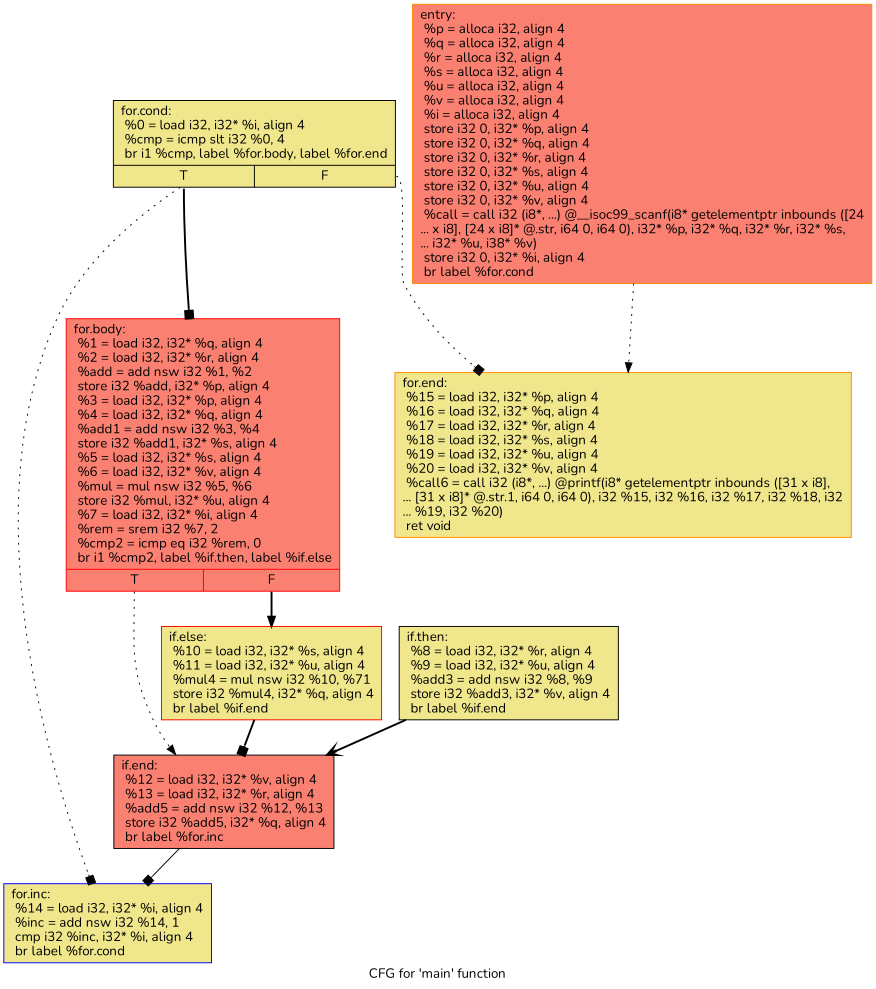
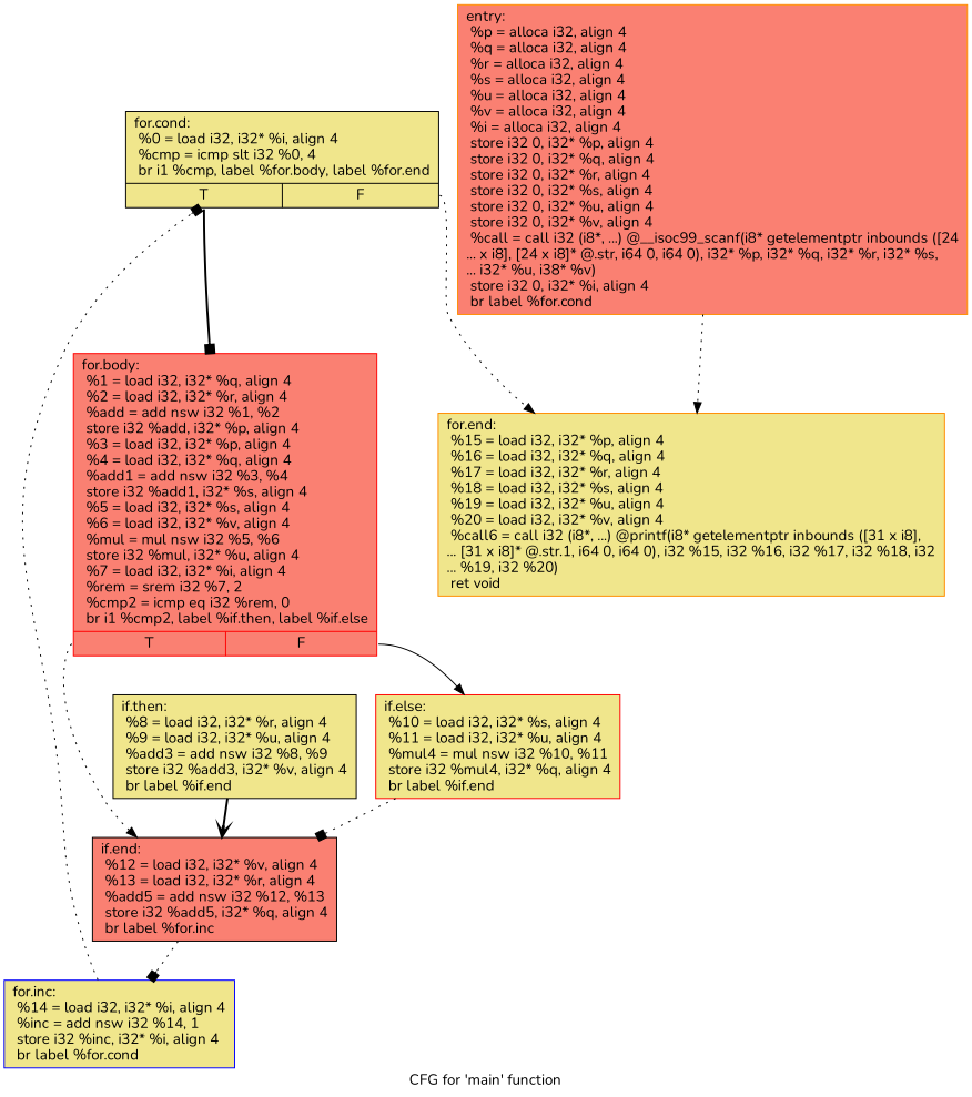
  digraph {
    fontname=Nunito
    label="CFG for 'main' function"
    node [color=black fillcolor=khaki fontname=Nunito shape=record style=filled]
    edge [arrowhead=normal fontname=Nunito style=dotted]
    n1 [color=darkorange fillcolor=salmon label="{entry:\l  %p = alloca i32, align 4\l  %q = alloca i32, align 4\l  %r = alloca i32, align 4\l  %s = alloca i32, align 4\l  %u = alloca i32, align 4\l  %v = alloca i32, align 4\l  %i = alloca i32, align 4\l  store i32 0, i32* %p, align 4\l  store i32 0, i32* %q, align 4\l  store i32 0, i32* %r, align 4\l  store i32 0, i32* %s, align 4\l  store i32 0, i32* %u, align 4\l  store i32 0, i32* %v, align 4\l  %call = call i32 (i8*, ...) @__isoc99_scanf(i8* getelementptr inbounds ([24\l... x i8], [24 x i8]* @.str, i64 0, i64 0), i32* %p, i32* %q, i32* %r, i32* %s,\l... i32* %u, i38* %v)\l  store i32 0, i32* %i, align 4\l  br label %for.cond\l}"]
    n2 [color=darkorange label="{for.end:                                          \l  %15 = load i32, i32* %p, align 4\l  %16 = load i32, i32* %q, align 4\l  %17 = load i32, i32* %r, align 4\l  %18 = load i32, i32* %s, align 4\l  %19 = load i32, i32* %u, align 4\l  %20 = load i32, i32* %v, align 4\l  %call6 = call i32 (i8*, ...) @printf(i8* getelementptr inbounds ([31 x i8],\l... [31 x i8]* @.str.1, i64 0, i64 0), i32 %15, i32 %16, i32 %17, i32 %18, i32\l... %19, i32 %20)\l  ret void\l}"]
    n3 [label="{for.cond:                                         \l  %0 = load i32, i32* %i, align 4\l  %cmp = icmp slt i32 %0, 4\l  br i1 %cmp, label %for.body, label %for.end\l|{<s0>T|<s1>F}}"]
    n4 [color=red fillcolor=salmon label="{for.body:                                         \l  %1 = load i32, i32* %q, align 4\l  %2 = load i32, i32* %r, align 4\l  %add = add nsw i32 %1, %2\l  store i32 %add, i32* %p, align 4\l  %3 = load i32, i32* %p, align 4\l  %4 = load i32, i32* %q, align 4\l  %add1 = add nsw i32 %3, %4\l  store i32 %add1, i32* %s, align 4\l  %5 = load i32, i32* %s, align 4\l  %6 = load i32, i32* %v, align 4\l  %mul = mul nsw i32 %5, %6\l  store i32 %mul, i32* %u, align 4\l  %7 = load i32, i32* %i, align 4\l  %rem = srem i32 %7, 2\l  %cmp2 = icmp eq i32 %rem, 0\l  br i1 %cmp2, label %if.then, label %if.else\l|{<s0>T|<s1>F}}"]
-   n5 [color=red label="{if.else:                                          \l  %10 = load i32, i32* %s, align 4\l  %11 = load i32, i32* %u, align 4\l  %mul4 = mul nsw i32 %10, %71\l  store i32 %mul4, i32* %q, align 4\l  br label %if.end\l}"]
+   n5 [color=red label="{if.else:                                          \l  %10 = load i32, i32* %s, align 4\l  %11 = load i32, i32* %u, align 4\l  %mul4 = mul nsw i32 %10, %11\l  store i32 %mul4, i32* %q, align 4\l  br label %if.end\l}"]
    n6 [fillcolor=salmon label="{if.end:                                           \l  %12 = load i32, i32* %v, align 4\l  %13 = load i32, i32* %r, align 4\l  %add5 = add nsw i32 %12, %13\l  store i32 %add5, i32* %q, align 4\l  br label %for.inc\l}"]
    n7 [label="{if.then:                                          \l  %8 = load i32, i32* %r, align 4\l  %9 = load i32, i32* %u, align 4\l  %add3 = add nsw i32 %8, %9\l  store i32 %add3, i32* %v, align 4\l  br label %if.end\l}"]
-   n8 [color=blue label="{for.inc:                                          \l  %14 = load i32, i32* %i, align 4\l  %inc = add nsw i32 %14, 1\l  cmp i32 %inc, i32* %i, align 4\l  br label %for.cond\l}"]
+   n8 [color=blue label="{for.inc:                                          \l  %14 = load i32, i32* %i, align 4\l  %inc = add nsw i32 %14, 1\l  store i32 %inc, i32* %i, align 4\l  br label %for.cond\l}"]
    n1 -> n2
-   n3 -> n2 [arrowhead=box tailport=s1]
+   n3 -> n2 [tailport=s1]
    n3 -> n4 [arrowhead=box style=bold tailport=s0]
-   n4 -> n5 [style=bold tailport=s1]
+   n4 -> n5 [style=solid tailport=s1]
    n4 -> n6 [tailport=s0]
-   n5 -> n6 [arrowhead=box style=bold]
-   n6 -> n8 [arrowhead=box style=solid]
+   n5 -> n6 [arrowhead=box]
+   n6 -> n8 [arrowhead=box]
    n7 -> n6 [arrowhead=vee style=bold]
-   n3 -> n8 [arrowhead=box]
+   n8 -> n3 [arrowhead=box]
  }
